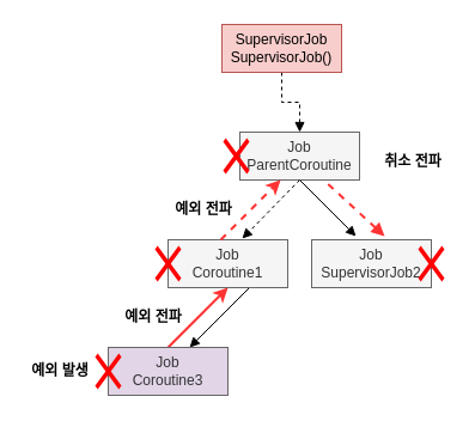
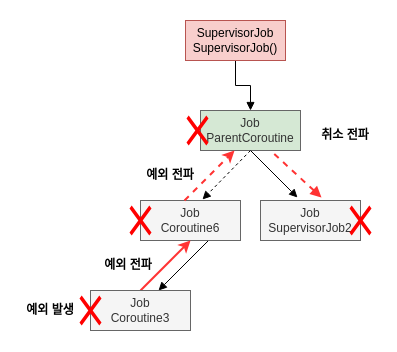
  <mxCell id="0" />
  <mxCell id="1" parent="0" />
  <mxCell id="2" style="rounded=0;orthogonalLoop=1;jettySize=auto;html=1;entryX=0.37;entryY=-0.075;entryDx=0;entryDy=0;endArrow=block;endFill=1;entryPerimeter=0;" parent="1" target="8" edge="1"><mxGeometry relative="1" as="geometry"><mxPoint x="250" y="150" as="sourcePoint" /></mxGeometry></mxCell>
- <mxCell id="3" value="Job&lt;div&gt;ParentCoroutine&lt;/div&gt;" style="rounded=0;whiteSpace=wrap;html=1;fillColor=#f5f5f5;strokeColor=#666666;fontColor=#333333;" parent="1" vertex="1"><mxGeometry x="200" y="110" width="100" height="40" as="geometry" /></mxCell>
- <mxCell id="4" style="edgeStyle=orthogonalEdgeStyle;rounded=0;orthogonalLoop=1;jettySize=auto;html=1;entryX=0.5;entryY=0;entryDx=0;entryDy=0;endArrow=block;endFill=1;dashed=1;" parent="1" source="5" target="3" edge="1"><mxGeometry relative="1" as="geometry" /></mxCell>
+ <mxCell id="3" value="Job&lt;div&gt;ParentCoroutine&lt;/div&gt;" style="rounded=0;whiteSpace=wrap;html=1;fillColor=#d5e8d4;strokeColor=#666666;fontColor=#333333;" parent="1" vertex="1"><mxGeometry x="200" y="110" width="100" height="40" as="geometry" /></mxCell>
+ <mxCell id="4" style="edgeStyle=orthogonalEdgeStyle;rounded=0;orthogonalLoop=1;jettySize=auto;html=1;entryX=0.5;entryY=0;entryDx=0;entryDy=0;endArrow=block;endFill=1;" parent="1" source="5" target="3" edge="1"><mxGeometry relative="1" as="geometry" /></mxCell>
  <mxCell id="5" value="SupervisorJob&lt;div&gt;SupervisorJob()&lt;/div&gt;" style="rounded=0;whiteSpace=wrap;html=1;fillColor=#f8cecc;strokeColor=#b85450;" parent="1" vertex="1"><mxGeometry x="185" y="20" width="100" height="40" as="geometry" /></mxCell>
  <mxCell id="6" style="rounded=0;orthogonalLoop=1;jettySize=auto;html=1;entryX=0.5;entryY=0;entryDx=0;entryDy=0;endArrow=block;endFill=1;exitX=0.5;exitY=1;exitDx=0;exitDy=0;" parent="1" edge="1"><mxGeometry relative="1" as="geometry"><mxPoint x="208" y="240" as="sourcePoint" /><mxPoint x="158" y="290" as="targetPoint" /></mxGeometry></mxCell>
- <mxCell id="7" value="Job&lt;div&gt;Coroutine1&lt;/div&gt;" style="rounded=0;whiteSpace=wrap;html=1;fillColor=#f5f5f5;fontColor=#333333;strokeColor=#666666;" parent="1" vertex="1"><mxGeometry x="140" y="200" width="100" height="40" as="geometry" /></mxCell>
+ <mxCell id="7" value="Job&lt;div&gt;Coroutine6&lt;/div&gt;" style="rounded=0;whiteSpace=wrap;html=1;fillColor=#f5f5f5;fontColor=#333333;strokeColor=#666666;" parent="1" vertex="1"><mxGeometry x="140" y="200" width="100" height="40" as="geometry" /></mxCell>
  <mxCell id="8" value="Job&lt;div&gt;SupervisorJob2&lt;/div&gt;" style="rounded=0;whiteSpace=wrap;html=1;fillColor=#f5f5f5;strokeColor=#666666;fontColor=#333333;" parent="1" vertex="1"><mxGeometry x="260" y="200" width="100" height="40" as="geometry" /></mxCell>
  <mxCell id="9" style="rounded=0;orthogonalLoop=1;jettySize=auto;html=1;entryX=0.5;entryY=1;entryDx=0;entryDy=0;exitX=0.5;exitY=0;exitDx=0;exitDy=0;dashed=0;strokeColor=#FF3333;strokeWidth=2;" parent="1" source="10" target="7" edge="1"><mxGeometry relative="1" as="geometry" /></mxCell>
- <mxCell id="10" value="Job&lt;div&gt;Coroutine3&lt;/div&gt;" style="rounded=0;whiteSpace=wrap;html=1;fillColor=#e1d5e7;fontColor=#333333;strokeColor=#666666;" parent="1" vertex="1"><mxGeometry x="90" y="290" width="100" height="40" as="geometry" /></mxCell>
+ <mxCell id="10" value="Job&lt;div&gt;Coroutine3&lt;/div&gt;" style="rounded=0;whiteSpace=wrap;html=1;fillColor=#f5f5f5;fontColor=#333333;strokeColor=#666666;" parent="1" vertex="1"><mxGeometry x="90" y="290" width="100" height="40" as="geometry" /></mxCell>
  <mxCell id="11" style="rounded=0;orthogonalLoop=1;jettySize=auto;html=1;entryX=0.62;entryY=-0.025;entryDx=0;entryDy=0;endArrow=block;endFill=1;exitX=0.5;exitY=1;exitDx=0;exitDy=0;entryPerimeter=0;dashed=1;" parent="1" source="3" target="7" edge="1"><mxGeometry relative="1" as="geometry"><mxPoint x="270" y="150" as="sourcePoint" /><mxPoint x="210" y="200" as="targetPoint" /></mxGeometry></mxCell>
  <mxCell id="12" value="예외 전파" style="text;html=1;align=center;verticalAlign=middle;whiteSpace=wrap;rounded=0;fontStyle=1" parent="1" vertex="1"><mxGeometry x="98" y="250" width="60" height="30" as="geometry" /></mxCell>
  <mxCell id="13" value="" style="shape=mxgraph.mockup.markup.redX;fillColor=#ff0000;html=1;shadow=0;whiteSpace=wrap;strokeColor=none;" parent="1" vertex="1"><mxGeometry x="129" y="205" width="22" height="30" as="geometry" /></mxCell>
  <mxCell id="14" value="" style="shape=mxgraph.mockup.markup.redX;fillColor=#ff0000;html=1;shadow=0;whiteSpace=wrap;strokeColor=none;" parent="1" vertex="1"><mxGeometry x="79" y="295" width="22" height="30" as="geometry" /></mxCell>
  <mxCell id="15" value="" style="shape=mxgraph.mockup.markup.redX;fillColor=#ff0000;html=1;shadow=0;whiteSpace=wrap;strokeColor=none;" parent="1" vertex="1"><mxGeometry x="186" y="115" width="22" height="30" as="geometry" /></mxCell>
  <mxCell id="16" value="" style="shape=mxgraph.mockup.markup.redX;fillColor=#ff0000;html=1;shadow=0;whiteSpace=wrap;strokeColor=none;" parent="1" vertex="1"><mxGeometry x="349" y="205" width="22" height="30" as="geometry" /></mxCell>
  <mxCell id="17" style="rounded=0;orthogonalLoop=1;jettySize=auto;html=1;entryX=0.5;entryY=1;entryDx=0;entryDy=0;exitX=0.5;exitY=0;exitDx=0;exitDy=0;dashed=1;strokeColor=#FF3333;strokeWidth=2;" parent="1" edge="1"><mxGeometry relative="1" as="geometry"><mxPoint x="184" y="200" as="sourcePoint" /><mxPoint x="234" y="150" as="targetPoint" /></mxGeometry></mxCell>
  <mxCell id="18" style="rounded=0;orthogonalLoop=1;jettySize=auto;html=1;entryX=0.75;entryY=1;entryDx=0;entryDy=0;exitX=0.66;exitY=-0.075;exitDx=0;exitDy=0;dashed=1;strokeColor=#FF3333;strokeWidth=2;exitPerimeter=0;startArrow=block;startFill=1;endArrow=none;" parent="1" edge="1"><mxGeometry relative="1" as="geometry"><mxPoint x="321" y="197" as="sourcePoint" /><mxPoint x="270" y="150" as="targetPoint" /></mxGeometry></mxCell>
  <mxCell id="19" value="예외 발생" style="text;html=1;align=center;verticalAlign=middle;whiteSpace=wrap;rounded=0;fontStyle=1" parent="1" vertex="1"><mxGeometry x="20" y="295" width="60" height="30" as="geometry" /></mxCell>
  <mxCell id="20" value="예외 전파" style="text;html=1;align=center;verticalAlign=middle;whiteSpace=wrap;rounded=0;fontStyle=1" parent="1" vertex="1"><mxGeometry x="140" y="160" width="60" height="30" as="geometry" /></mxCell>
  <mxCell id="21" value="취소 전파" style="text;html=1;align=center;verticalAlign=middle;whiteSpace=wrap;rounded=0;fontStyle=1" parent="1" vertex="1"><mxGeometry x="315" y="120" width="60" height="30" as="geometry" /></mxCell>
